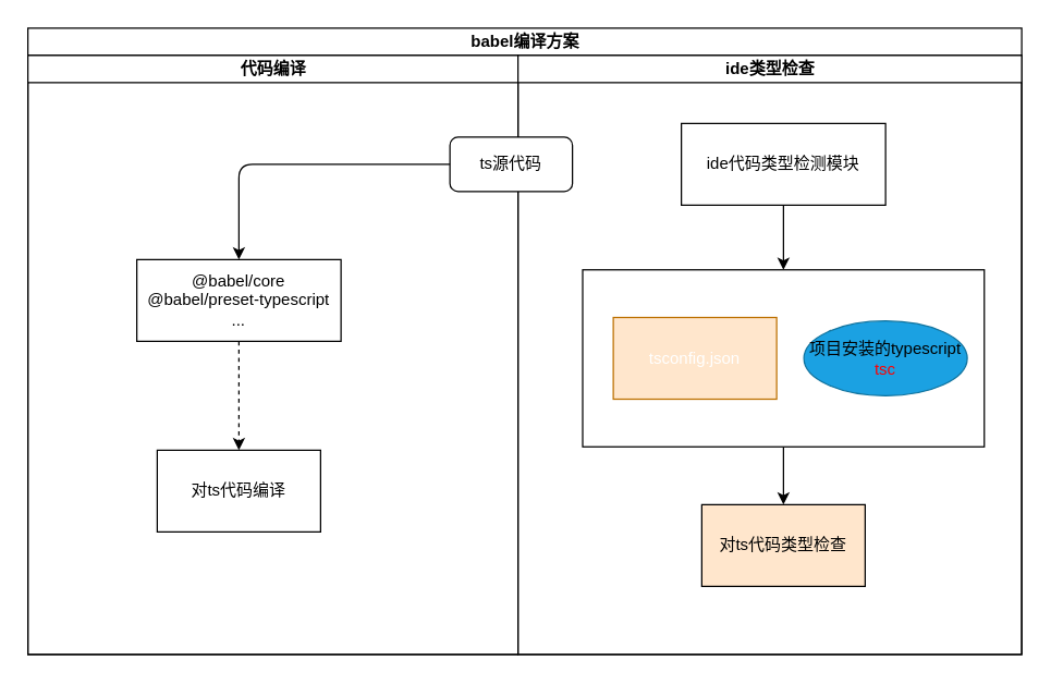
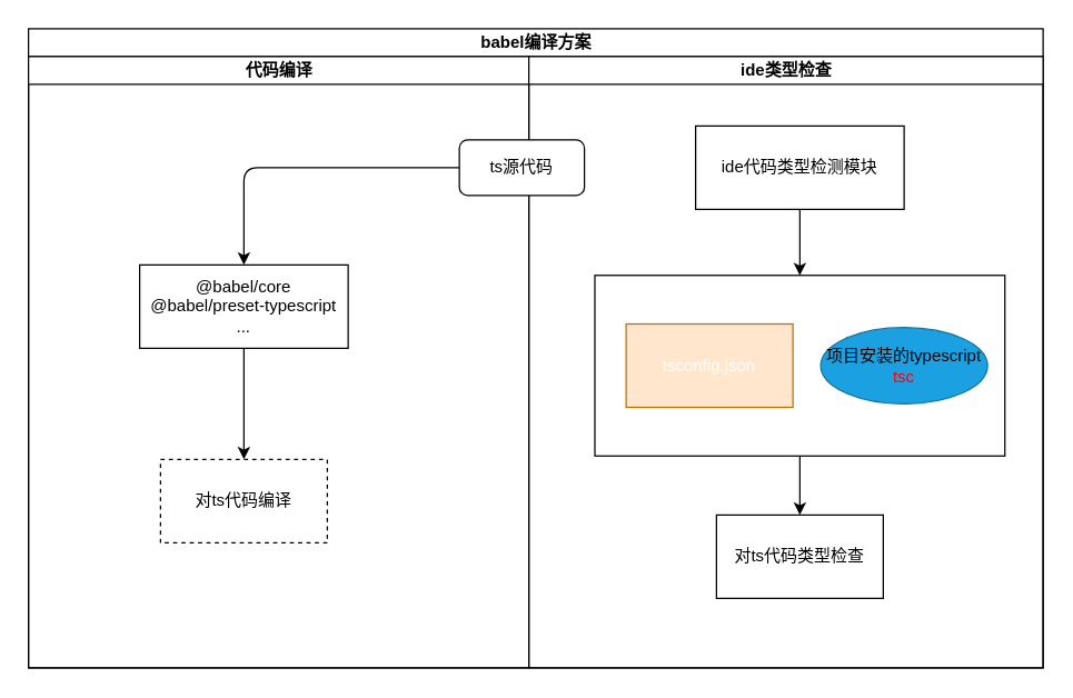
  <mxCell id="0" />
  <mxCell id="1" parent="0" />
  <mxCell id="2" value="babel编译方案" style="swimlane;childLayout=stackLayout;resizeParent=1;resizeParentMax=0;startSize=20;html=1;" vertex="1" parent="1"><mxGeometry x="20" y="20" width="730" height="460" as="geometry" /></mxCell>
  <mxCell id="3" value="代码编译" style="swimlane;startSize=20;html=1;" vertex="1" parent="2"><mxGeometry y="20" width="360" height="440" as="geometry" /></mxCell>
- <mxCell id="4" value="" style="edgeStyle=none;html=1;dashed=1;" edge="1" parent="3" source="5" target="6"><mxGeometry relative="1" as="geometry" /></mxCell>
+ <mxCell id="4" value="" style="edgeStyle=none;html=1;" edge="1" parent="3" source="5" target="6"><mxGeometry relative="1" as="geometry" /></mxCell>
  <mxCell id="5" value="@babel/core&lt;br&gt;@babel/preset-typescript&lt;br&gt;..." style="rounded=0;whiteSpace=wrap;html=1;" vertex="1" parent="3"><mxGeometry x="80" y="150" width="150" height="60" as="geometry" /></mxCell>
- <mxCell id="6" value="对ts代码编译" style="whiteSpace=wrap;html=1;rounded=0;" vertex="1" parent="3"><mxGeometry x="95" y="290" width="120" height="60" as="geometry" /></mxCell>
+ <mxCell id="6" value="对ts代码编译" style="whiteSpace=wrap;html=1;rounded=0;dashed=1;" vertex="1" parent="3"><mxGeometry x="95" y="290" width="120" height="60" as="geometry" /></mxCell>
  <mxCell id="7" value="ide类型检查" style="swimlane;startSize=20;html=1;" vertex="1" parent="2"><mxGeometry x="360" y="20" width="370" height="440" as="geometry" /></mxCell>
  <mxCell id="8" value="ts源代码" style="rounded=1;whiteSpace=wrap;html=1;" vertex="1" parent="7"><mxGeometry x="-50" y="60" width="90" height="40" as="geometry" /></mxCell>
  <mxCell id="9" style="edgeStyle=none;html=1;fontColor=#FF0000;" edge="1" parent="7" source="10" target="12"><mxGeometry relative="1" as="geometry" /></mxCell>
  <mxCell id="10" value="ide代码类型检测模块" style="rounded=0;whiteSpace=wrap;html=1;" vertex="1" parent="7"><mxGeometry x="120" y="50" width="150" height="60" as="geometry" /></mxCell>
  <mxCell id="11" style="edgeStyle=none;html=1;entryX=0.5;entryY=0;entryDx=0;entryDy=0;fontColor=#FF0000;" edge="1" parent="7" source="12" target="15"><mxGeometry relative="1" as="geometry" /></mxCell>
  <mxCell id="12" value="" style="rounded=0;whiteSpace=wrap;html=1;" vertex="1" parent="7"><mxGeometry x="47.5" y="157.5" width="295" height="130" as="geometry" /></mxCell>
  <mxCell id="13" value="&lt;font color=&quot;#ffffff&quot;&gt;tsconfig.json&lt;/font&gt;" style="rounded=0;whiteSpace=wrap;html=1;fillColor=#ffe6cc;fontColor=#000000;strokeColor=#BD7000;" vertex="1" parent="7"><mxGeometry x="70" y="192.5" width="120" height="60" as="geometry" /></mxCell>
  <mxCell id="14" value="项目安装的typescript&lt;br&gt;&lt;font color=&quot;#ff0000&quot;&gt;tsc&lt;/font&gt;" style="ellipse;whiteSpace=wrap;html=1;fillColor=#1BA1E2;strokeColor=#10739e;" vertex="1" parent="7"><mxGeometry x="210" y="195" width="120" height="55" as="geometry" /></mxCell>
- <mxCell id="15" value="对ts代码类型检查" style="whiteSpace=wrap;html=1;rounded=0;fillColor=#ffe6cc;" vertex="1" parent="7"><mxGeometry x="135" y="330" width="120" height="60" as="geometry" /></mxCell>
+ <mxCell id="15" value="对ts代码类型检查" style="whiteSpace=wrap;html=1;rounded=0;" vertex="1" parent="7"><mxGeometry x="135" y="330" width="120" height="60" as="geometry" /></mxCell>
  <mxCell id="16" style="edgeStyle=none;html=1;entryX=0.5;entryY=0;entryDx=0;entryDy=0;" edge="1" parent="2" source="8" target="5"><mxGeometry relative="1" as="geometry"><Array as="points"><mxPoint x="155" y="100" /></Array></mxGeometry></mxCell>
